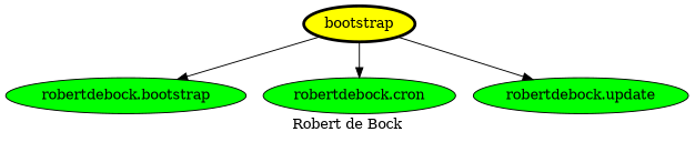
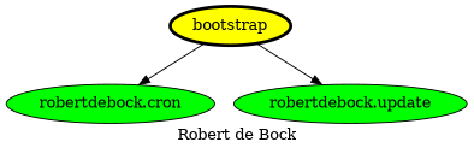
  digraph {
    label="Robert de Bock"
    node [fillcolor=green style=filled]
    n1 [fillcolor=yellow label=bootstrap penwidth=3]
-   "robertdebock.bootstrap"
    "robertdebock.cron"
    "robertdebock.update"
-   n1 -> "robertdebock.bootstrap"
    n1 -> "robertdebock.cron"
    n1 -> "robertdebock.update"
  }
